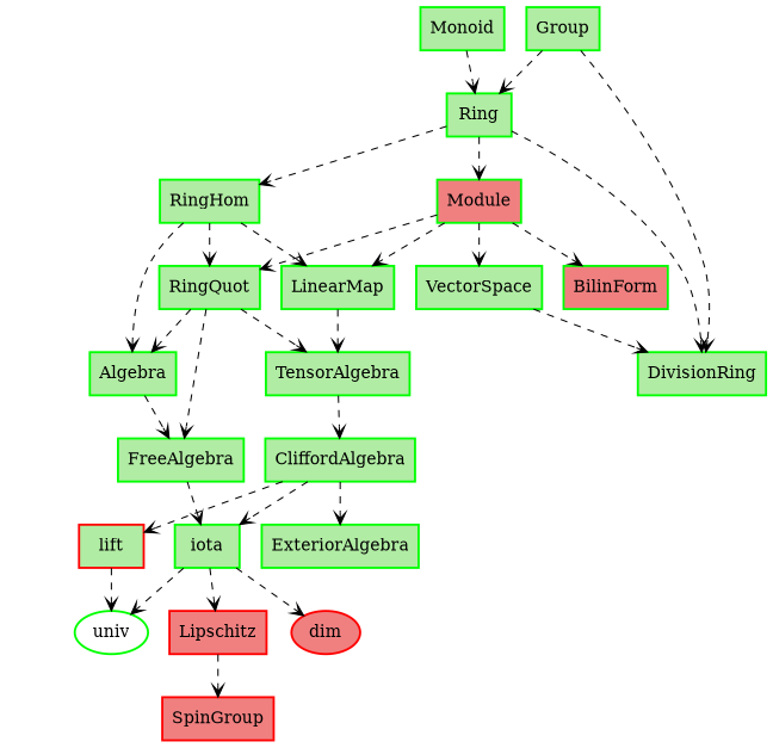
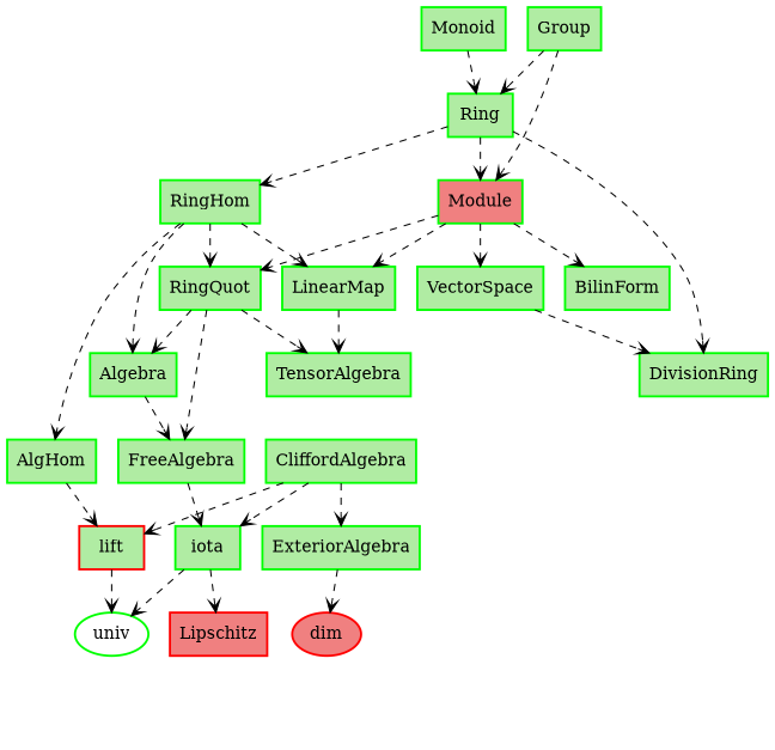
  strict digraph {
    node [color=green fillcolor="#b0eca3" penwidth=1.8 shape=box style=filled]
    edge [arrowhead=vee style=dashed]
    n1 [label=Monoid]
    n2 [label=Ring]
    n3 [label=RingHom]
    n4 [fillcolor="#F08080" label=Module]
    n5 [label=DivisionRing]
    n6 [label=Algebra]
+   n7 [label=AlgHom]
    n8 [label=RingQuot]
    n9 [label=LinearMap]
    n10 [label=VectorSpace]
-   n11 [fillcolor="#F08080" label=BilinForm]
+   n11 [label=BilinForm]
    n12 [label=FreeAlgebra]
    n13 [color=red label=lift]
    n14 [label=TensorAlgebra]
    n15 [label=iota]
    n16 [label=univ shape=ellipse fillcolor="" style=""]
    n17 [label=CliffordAlgebra]
    n18 [label=ExteriorAlgebra]
    n19 [color=red fillcolor="#F08080" label=dim shape=ellipse]
    n20 [color=red fillcolor="#F08080" label=Lipschitz]
-   n21 [color=red fillcolor="#F08080" label=SpinGroup]
    n22 [label=Group]
    n1 -> n2
    n2 -> n3
    n2 -> n4
    n2 -> n5
    n3 -> n6
+   n3 -> n7
    n3 -> n8
    n3 -> n9
    n4 -> n8
    n4 -> n9
    n4 -> n10
    n4 -> n11
    n6 -> n12
+   n7 -> n13
    n8 -> n6
    n8 -> n12
    n8 -> n14
    n9 -> n14
    n10 -> n5
    n12 -> n15
    n13 -> n16
-   n14 -> n17
    n15 -> n16
    n15 -> n20
    n17 -> n13
    n17 -> n15
    n17 -> n18
-   n15 -> n19
-   n20 -> n21
+   n18 -> n19
    n22 -> n2
-   n22 -> n5
+   n22 -> n4
  }
